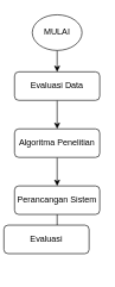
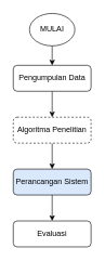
  <mxCell id="0" />
  <mxCell id="1" parent="0" />
  <mxCell id="2" value="" style="edgeStyle=orthogonalEdgeStyle;rounded=0;orthogonalLoop=1;jettySize=auto;html=1;" edge="1" parent="1" source="3" target="9"><mxGeometry relative="1" as="geometry" /></mxCell>
- <mxCell id="3" value="Algoritma Penelitian" style="rounded=1;whiteSpace=wrap;html=1;fontSize=12;glass=0;strokeWidth=1;shadow=0;" parent="1" vertex="1"><mxGeometry x="20" y="180" width="120" height="40" as="geometry" /></mxCell>
+ <mxCell id="3" value="Algoritma Penelitian" style="rounded=1;whiteSpace=wrap;html=1;fontSize=12;glass=0;strokeWidth=1;shadow=0;dashed=1;" parent="1" vertex="1"><mxGeometry x="20" y="180" width="120" height="40" as="geometry" /></mxCell>
  <mxCell id="4" value="" style="edgeStyle=orthogonalEdgeStyle;rounded=0;orthogonalLoop=1;jettySize=auto;html=1;" edge="1" parent="1" source="5" target="3"><mxGeometry relative="1" as="geometry" /></mxCell>
- <mxCell id="5" value="Evaluasi Data" style="rounded=1;whiteSpace=wrap;html=1;fontSize=12;glass=0;strokeWidth=1;shadow=0;" parent="1" vertex="1"><mxGeometry x="20" y="100" width="120" height="40" as="geometry" /></mxCell>
+ <mxCell id="5" value="Pengumpulan Data" style="rounded=1;whiteSpace=wrap;html=1;fontSize=12;glass=0;strokeWidth=1;shadow=0;" parent="1" vertex="1"><mxGeometry x="20" y="100" width="120" height="40" as="geometry" /></mxCell>
  <mxCell id="6" value="" style="edgeStyle=orthogonalEdgeStyle;rounded=0;orthogonalLoop=1;jettySize=auto;html=1;" edge="1" parent="1" source="7"><mxGeometry relative="1" as="geometry"><mxPoint x="80" y="100" as="targetPoint" /></mxGeometry></mxCell>
  <mxCell id="7" value="MULAI" style="ellipse;whiteSpace=wrap;html=1;" vertex="1" parent="1"><mxGeometry x="45" y="20" width="70" height="50" as="geometry" /></mxCell>
  <mxCell id="8" value="" style="edgeStyle=orthogonalEdgeStyle;rounded=0;orthogonalLoop=1;jettySize=auto;html=1;" edge="1" parent="1" source="9" target="10"><mxGeometry relative="1" as="geometry" /></mxCell>
- <mxCell id="9" value="Perancangan Sistem" style="rounded=1;whiteSpace=wrap;html=1;fontSize=12;glass=0;strokeWidth=1;shadow=0;" vertex="1" parent="1"><mxGeometry x="20" y="260" width="120" height="40" as="geometry" /></mxCell>
- <mxCell id="10" value="Evaluasi" style="rounded=1;whiteSpace=wrap;html=1;fontSize=12;glass=0;strokeWidth=1;shadow=0;" vertex="1" parent="1"><mxGeometry x="5" y="315" width="120" height="40" as="geometry" /></mxCell>
+ <mxCell id="9" value="Perancangan Sistem" style="rounded=1;whiteSpace=wrap;html=1;fontSize=12;glass=0;strokeWidth=1;shadow=0;fillColor=#dae8fc;" vertex="1" parent="1"><mxGeometry x="20" y="260" width="120" height="40" as="geometry" /></mxCell>
+ <mxCell id="10" value="Evaluasi" style="rounded=1;whiteSpace=wrap;html=1;fontSize=12;glass=0;strokeWidth=1;shadow=0;" vertex="1" parent="1"><mxGeometry x="20" y="340" width="120" height="40" as="geometry" /></mxCell>
